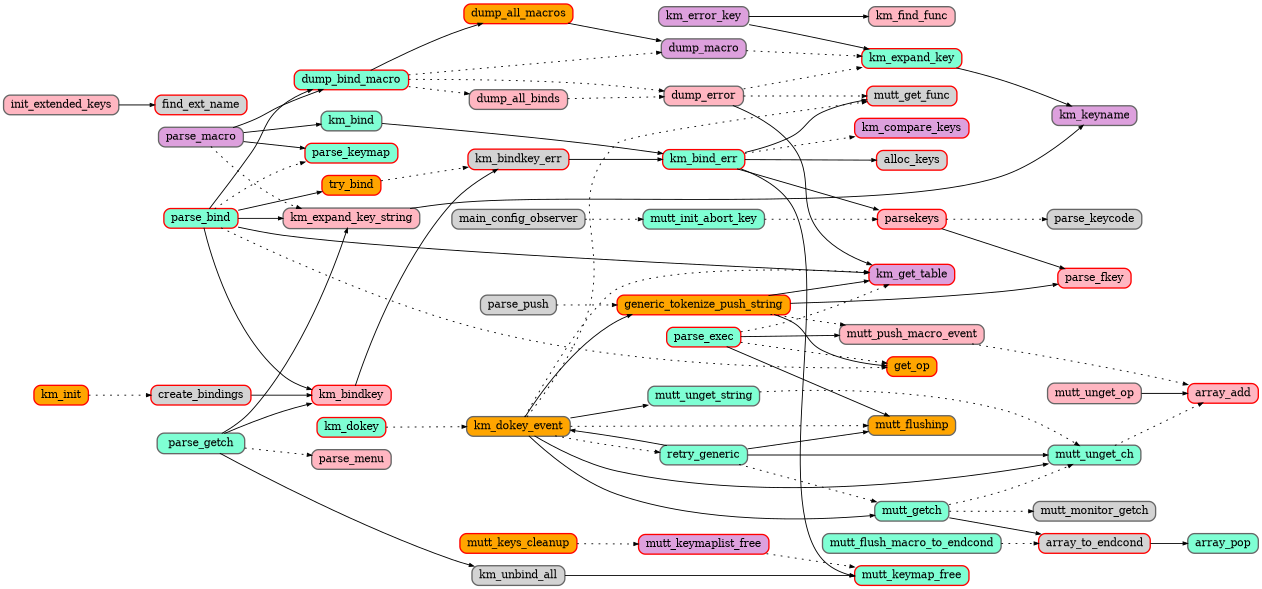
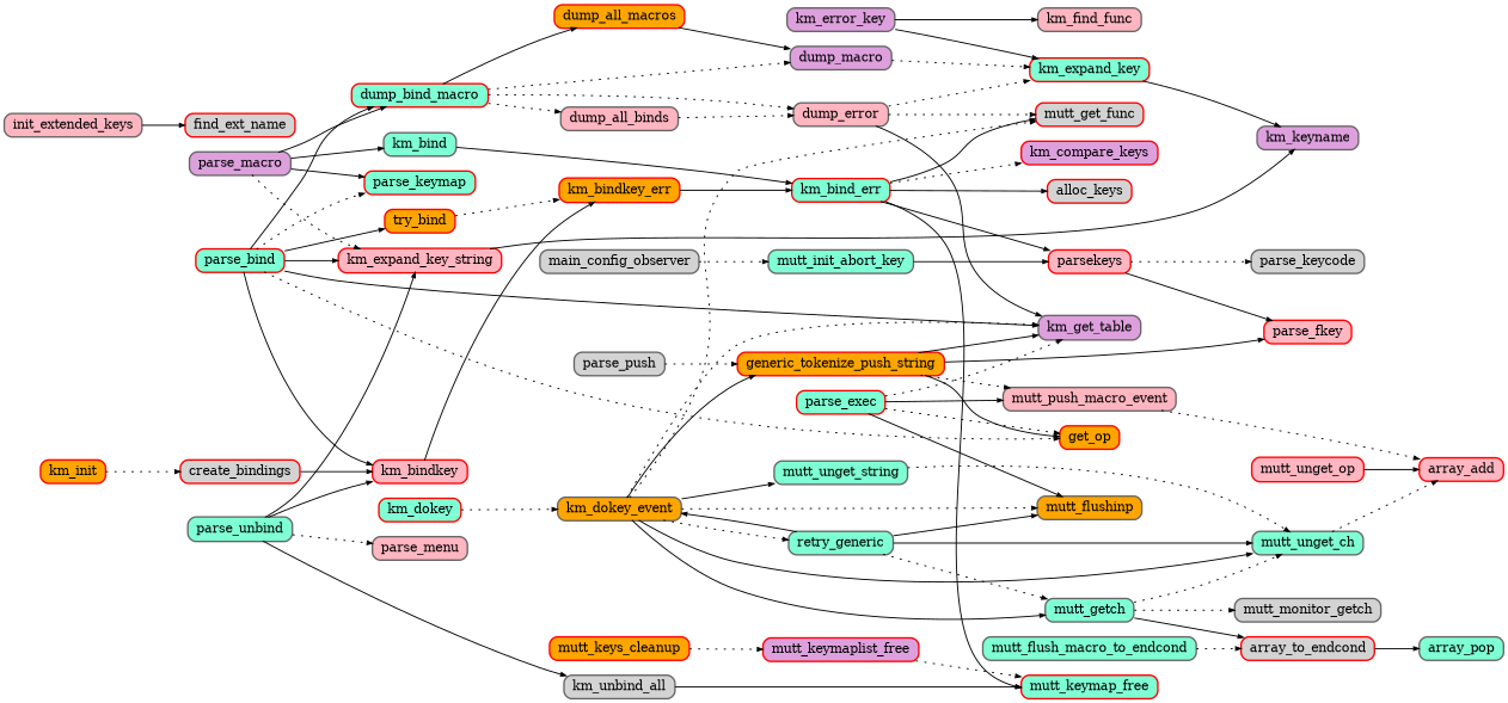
  digraph {
    compound=true
    nodesep=0.2
    rankdir=LR
    ranksep=0.5
    node [color=red fillcolor=aquamarine fontsize=12 penwidth=1.5 shape=Mrecord style=filled]
    edge [arrowsize=0.5 penwidth=1.0 style=solid]
    dump_all_binds [color=gray40 fillcolor=lightpink height=0.2]
    n2 [color=gray40 fillcolor=lightpink height=0.2 label=dump_error]
    km_expand_key [height=0.2]
-   km_get_table [fillcolor=plum height=0.2]
+   km_get_table [color=gray40 fillcolor=plum height=0.2]
    mutt_get_func [fillcolor=lightgrey height=0.2]
    dump_all_macros [fillcolor=orange height=0.2]
    dump_macro [color=gray40 fillcolor=plum height=0.2]
    km_keyname [color=gray40 fillcolor=plum height=0.2]
    dump_bind_macro [height=0.2]
    array_to_endcond [fillcolor=lightgrey height=0.2]
    array_pop [color=gray40 height=0.2]
    create_bindings [fillcolor=lightgrey height=0.2]
    km_bindkey [fillcolor=lightpink height=0.2]
-   km_bindkey_err [fillcolor=lightgrey height=0.2]
+   km_bindkey_err [fillcolor=orange height=0.2]
    km_bind_err [height=0.2]
    generic_tokenize_push_string [fillcolor=orange height=0.2]
    get_op [fillcolor=orange height=0.2]
    mutt_push_macro_event [color=gray40 fillcolor=lightpink height=0.2]
    parse_fkey [fillcolor=lightpink height=0.2]
    array_add [fillcolor=lightpink height=0.2]
    init_extended_keys [color=gray40 fillcolor=lightpink height=0.2]
    find_ext_name [fillcolor=lightgrey height=0.2]
    km_bind [color=gray40 height=0.2]
    alloc_keys [fillcolor=lightgrey height=0.2]
    km_compare_keys [fillcolor=plum height=0.2]
    mutt_keymap_free [height=0.2]
    parsekeys [fillcolor=lightpink height=0.2]
    parse_keycode [color=gray40 fillcolor=lightgrey height=0.2]
    km_dokey [height=0.2]
    km_dokey_event [color=gray40 fillcolor=orange height=0.2]
    mutt_flushinp [color=gray40 fillcolor=orange height=0.2]
    mutt_getch [color=gray40 height=0.2]
    mutt_unget_ch [color=gray40 height=0.2]
    mutt_unget_string [color=gray40 height=0.2]
    retry_generic [color=gray40 height=0.2]
    mutt_monitor_getch [color=gray40 fillcolor=lightgrey height=0.2]
    km_error_key [color=gray40 fillcolor=plum height=0.2]
    km_find_func [color=gray40 fillcolor=lightpink height=0.2]
-   km_expand_key_string [color=gray40 fillcolor=lightpink height=0.2]
+   km_expand_key_string [fillcolor=lightpink height=0.2]
    km_init [fillcolor=orange height=0.2]
    km_unbind_all [color=gray40 fillcolor=lightgrey height=0.2]
    main_config_observer [color=gray40 fillcolor=lightgrey height=0.2]
    mutt_init_abort_key [color=gray40 height=0.2]
    mutt_flush_macro_to_endcond [color=gray40 height=0.2]
    mutt_keymaplist_free [fillcolor=plum height=0.2]
    mutt_keys_cleanup [fillcolor=orange height=0.2]
-   mutt_unget_op [color=gray40 fillcolor=lightpink height=0.2]
+   mutt_unget_op [fillcolor=lightpink height=0.2]
    parse_bind [height=0.2]
    parse_keymap [height=0.2]
    try_bind [fillcolor=orange height=0.2]
    parse_exec [height=0.2]
    parse_macro [color=gray40 fillcolor=plum height=0.2]
    parse_push [color=gray40 fillcolor=lightgrey height=0.2]
-   parse_unbind [color=gray40 height=0.2 label=parse_getch]
+   parse_unbind [color=gray40 height=0.2]
    parse_menu [color=gray40 fillcolor=lightpink height=0.2]
    dump_all_binds -> n2 [style=dotted]
    n2 -> km_expand_key [style=dotted]
    n2 -> km_get_table
    n2 -> mutt_get_func [style=dotted]
    km_expand_key -> km_keyname
    dump_all_macros -> dump_macro
    dump_macro -> km_expand_key [style=dotted]
    dump_bind_macro -> dump_all_binds [style=dotted]
    dump_bind_macro -> n2 [style=dotted]
    dump_bind_macro -> dump_all_macros
    dump_bind_macro -> dump_macro [style=dotted]
    array_to_endcond -> array_pop
    create_bindings -> km_bindkey
    km_bindkey -> km_bindkey_err
    km_bindkey_err -> km_bind_err
    km_bind_err -> mutt_get_func
    km_bind_err -> alloc_keys
    km_bind_err -> km_compare_keys [style=dotted]
    km_bind_err -> mutt_keymap_free
    km_bind_err -> parsekeys
    generic_tokenize_push_string -> km_get_table
    generic_tokenize_push_string -> get_op
    generic_tokenize_push_string -> mutt_push_macro_event [style=dotted]
    generic_tokenize_push_string -> parse_fkey
    mutt_push_macro_event -> array_add [style=dotted]
    init_extended_keys -> find_ext_name
    km_bind -> km_bind_err
    parsekeys -> parse_fkey
    parsekeys -> parse_keycode [style=dotted]
    km_dokey -> km_dokey_event [style=dotted]
    km_dokey_event -> km_get_table [style=dotted]
    km_dokey_event -> mutt_get_func [style=dotted]
    km_dokey_event -> generic_tokenize_push_string
    km_dokey_event -> mutt_flushinp [style=dotted]
    km_dokey_event -> mutt_getch
    km_dokey_event -> mutt_unget_ch
    km_dokey_event -> mutt_unget_string
    km_dokey_event -> retry_generic [style=dotted]
    mutt_getch -> array_to_endcond
    mutt_getch -> mutt_unget_ch [style=dotted]
    mutt_getch -> mutt_monitor_getch [style=dotted]
    mutt_unget_ch -> array_add [style=dotted]
    mutt_unget_string -> mutt_unget_ch [style=dotted]
    retry_generic -> km_dokey_event
    retry_generic -> mutt_flushinp
    retry_generic -> mutt_getch [style=dotted]
    retry_generic -> mutt_unget_ch
    km_error_key -> km_expand_key
    km_error_key -> km_find_func
    km_expand_key_string -> km_keyname
    km_init -> create_bindings [style=dotted]
    km_unbind_all -> mutt_keymap_free
    main_config_observer -> mutt_init_abort_key [style=dotted]
-   mutt_init_abort_key -> parsekeys [style=dotted]
+   mutt_init_abort_key -> parsekeys
    mutt_flush_macro_to_endcond -> array_to_endcond [style=dotted]
    mutt_keymaplist_free -> mutt_keymap_free [style=dotted]
    mutt_keys_cleanup -> mutt_keymaplist_free [style=dotted]
    mutt_unget_op -> array_add
    parse_bind -> km_get_table
    parse_bind -> dump_bind_macro
    parse_bind -> km_bindkey
    parse_bind -> get_op [style=dotted]
    parse_bind -> km_expand_key_string
    parse_bind -> parse_keymap [style=dotted]
    parse_bind -> try_bind
    try_bind -> km_bindkey_err [style=dotted]
    parse_exec -> km_get_table [style=dotted]
    parse_exec -> get_op [style=dotted]
    parse_exec -> mutt_push_macro_event
    parse_exec -> mutt_flushinp
    parse_macro -> dump_bind_macro
    parse_macro -> km_bind
    parse_macro -> km_expand_key_string [style=dotted]
    parse_macro -> parse_keymap
    parse_push -> generic_tokenize_push_string [style=dotted]
    parse_unbind -> km_bindkey
    parse_unbind -> km_expand_key_string
    parse_unbind -> km_unbind_all
    parse_unbind -> parse_menu [style=dotted]
  }
